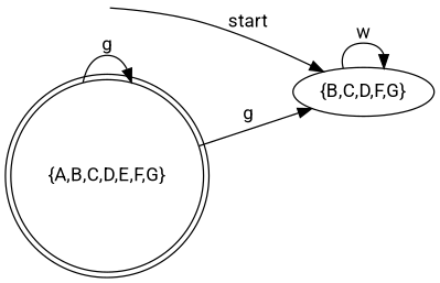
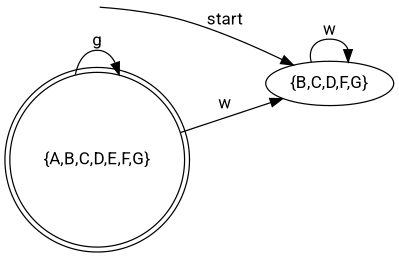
  digraph {
    fontname=Roboto
    rankdir=LR
    node [fontname=Roboto]
    edge [fontname=Roboto]
    __start [shape=point style=invis]
    "{B,C,D,F,G}"
    "{A,B,C,D,E,F,G}" [shape=doublecircle]
    __start -> "{B,C,D,F,G}" [label=start]
    "{B,C,D,F,G}" -> "{B,C,D,F,G}" [label=w]
-   "{A,B,C,D,E,F,G}" -> "{B,C,D,F,G}" [label=g]
+   "{A,B,C,D,E,F,G}" -> "{B,C,D,F,G}" [label=w]
    "{A,B,C,D,E,F,G}" -> "{A,B,C,D,E,F,G}" [label=g]
  }
